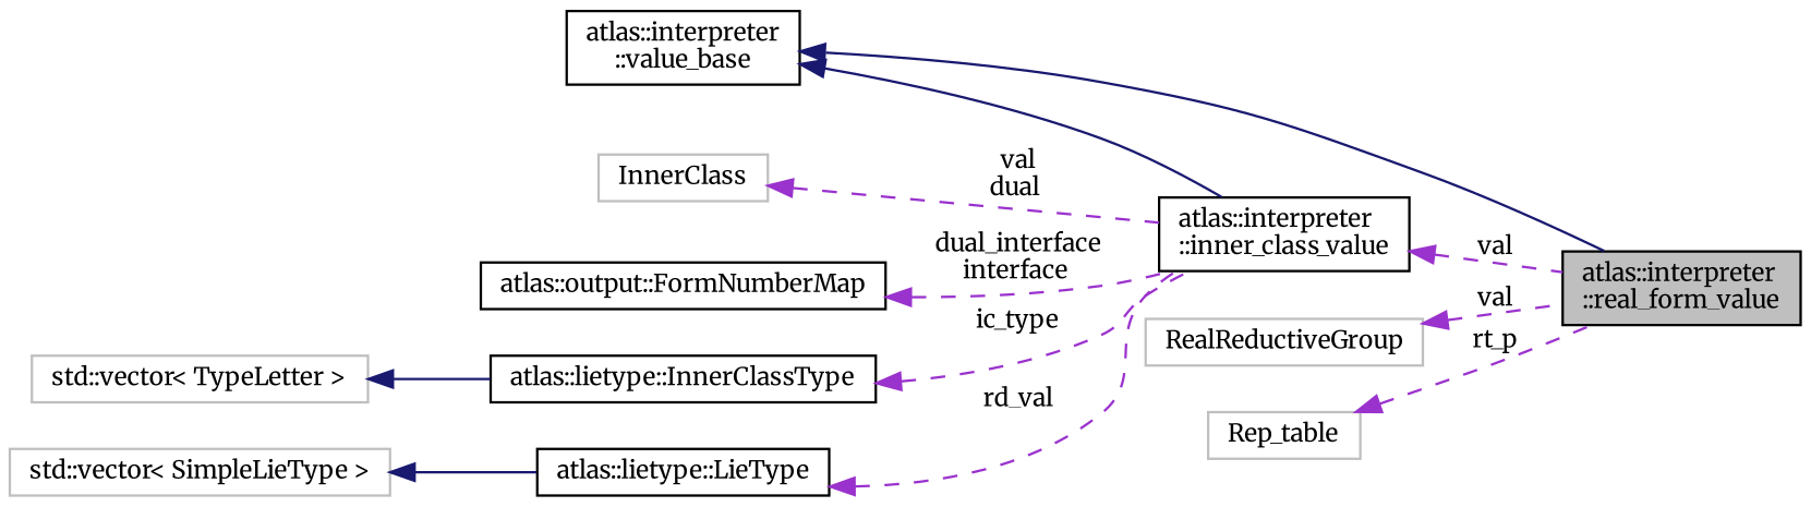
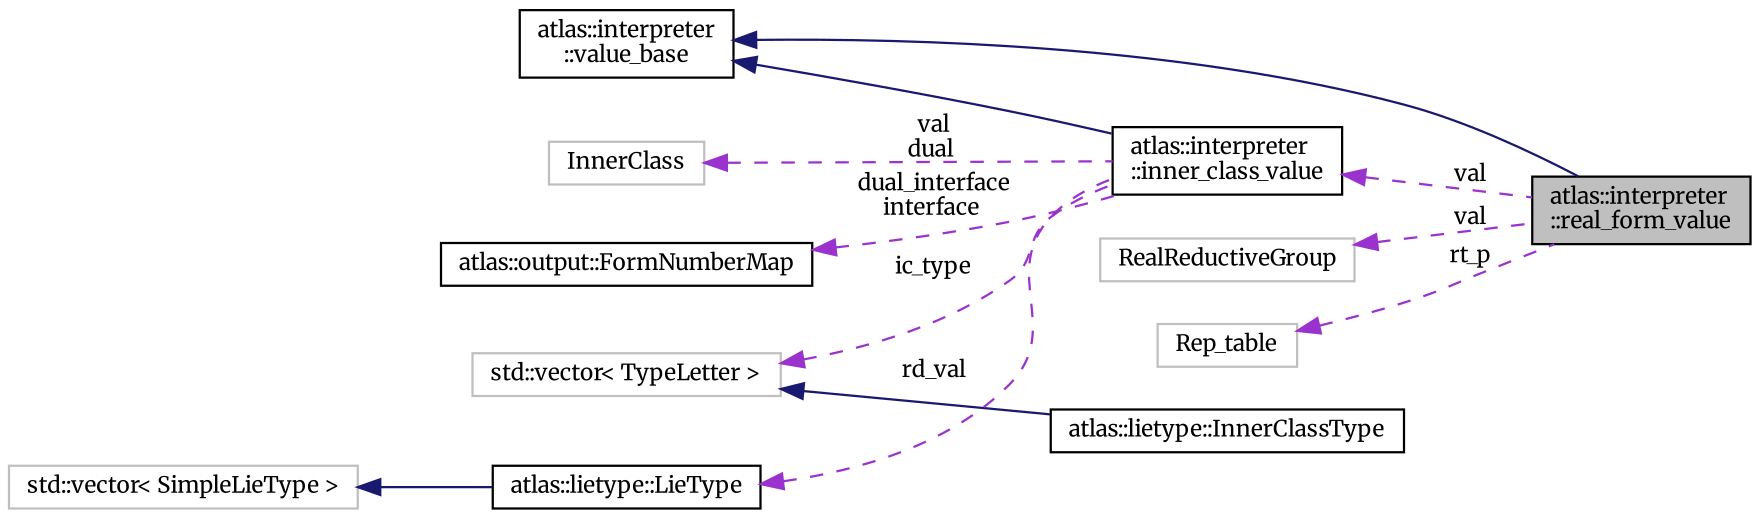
  digraph {
    fontname=Merriweather
    rankdir=LR
    node [color=black fillcolor=white fontname=Merriweather fontsize=10 shape=record style=filled]
    edge [color=darkorchid3 dir=back fontname=Merriweather fontsize=10 labelfontname=Helvetica labelfontsize=10 style=dashed]
    n1 [fillcolor=grey75 fontcolor=black height=0.2 label="atlas::interpreter\l::real_form_value" width=0.4]
    n2 [height=0.2 label="atlas::interpreter\l::value_base" width=0.4]
    n3 [height=0.2 label="atlas::interpreter\l::inner_class_value" width=0.4]
    n4 [color=grey75 height=0.2 label=RealReductiveGroup width=0.4]
    n5 [color=grey75 height=0.2 label=Rep_table width=0.4]
    n6 [color=grey75 height=0.2 label=InnerClass width=0.4]
    n7 [height=0.2 label="atlas::output::FormNumberMap" width=0.4]
    n8 [height=0.2 label="atlas::lietype::InnerClassType" width=0.4]
    n9 [color=grey75 height=0.2 label="std::vector\< TypeLetter \>" width=0.4]
    n10 [height=0.2 label="atlas::lietype::LieType" width=0.4]
    n11 [color=grey75 height=0.2 label="std::vector\< SimpleLieType \>" width=0.4]
    n2 -> n1 [color=midnightblue style=solid]
    n2 -> n3 [color=midnightblue style=solid]
    n3 -> n1 [label=" val"]
    n4 -> n1 [label=" val"]
    n5 -> n1 [label=" rt_p"]
    n6 -> n3 [label=" val\ndual"]
    n7 -> n3 [label=" dual_interface\ninterface"]
-   n8 -> n3 [label=" ic_type"]
+   n9 -> n3 [label=" ic_type"]
    n9 -> n8 [color=midnightblue style=solid]
    n10 -> n3 [label=" rd_val"]
    n11 -> n10 [color=midnightblue style=solid]
  }
